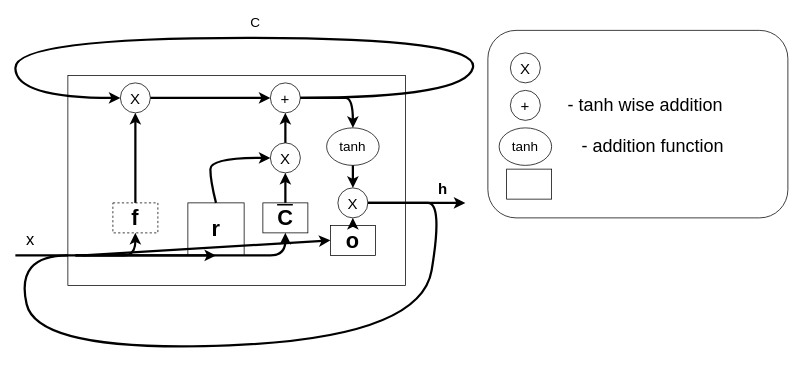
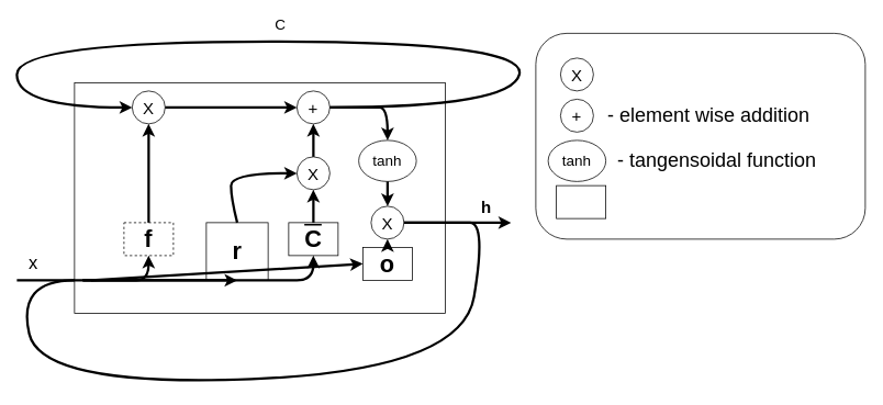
  <mxCell id="0" />
  <mxCell id="1" parent="0" />
  <mxCell id="2" value="" style="rounded=1;whiteSpace=wrap;html=1;fontSize=24;" parent="1" vertex="1"><mxGeometry x="650" y="40" width="400" height="250" as="geometry" /></mxCell>
  <mxCell id="3" value="" style="rounded=0;whiteSpace=wrap;html=1;fontSize=13;" parent="1" vertex="1"><mxGeometry x="90" y="100" width="450" height="280" as="geometry" /></mxCell>
  <mxCell id="4" value="&lt;b&gt;&lt;font style=&quot;font-size: 29px&quot;&gt;f&lt;/font&gt;&lt;/b&gt;" style="rounded=0;whiteSpace=wrap;html=1;dashed=1;" parent="1" vertex="1"><mxGeometry x="150" y="270" width="60" height="40" as="geometry" /></mxCell>
  <mxCell id="5" value="&lt;b&gt;&lt;font style=&quot;font-size: 29px&quot;&gt;r&lt;/font&gt;&lt;/b&gt;" style="rounded=0;whiteSpace=wrap;html=1;" parent="1" vertex="1"><mxGeometry x="250" y="270" width="75" height="70" as="geometry" /></mxCell>
  <mxCell id="6" value="&lt;b&gt;&lt;font style=&quot;font-size: 29px&quot;&gt;&lt;br&gt;&lt;span style=&quot;text-decoration: overline&quot;&gt;C&lt;br&gt;&lt;/span&gt;&amp;nbsp;&lt;br&gt;&lt;/font&gt;&lt;/b&gt;" style="rounded=0;whiteSpace=wrap;html=1;verticalAlign=middle;" parent="1" vertex="1"><mxGeometry x="350" y="270" width="60" height="40" as="geometry" /></mxCell>
  <mxCell id="7" value="&lt;font style=&quot;font-size: 20px&quot;&gt;X&lt;/font&gt;" style="ellipse;whiteSpace=wrap;html=1;aspect=fixed;" parent="1" vertex="1"><mxGeometry x="160" y="110" width="40" height="40" as="geometry" /></mxCell>
  <mxCell id="8" value="" style="endArrow=classic;html=1;entryX=0.5;entryY=1;entryDx=0;entryDy=0;exitX=0.5;exitY=0;exitDx=0;exitDy=0;strokeWidth=3;" parent="1" source="4" target="7" edge="1"><mxGeometry width="50" height="50" relative="1" as="geometry"><mxPoint x="130" y="270" as="sourcePoint" /><mxPoint x="180" y="220" as="targetPoint" /></mxGeometry></mxCell>
  <mxCell id="9" value="" style="curved=1;endArrow=classic;html=1;strokeWidth=3;entryX=0.5;entryY=1;entryDx=0;entryDy=0;" parent="1" target="4" edge="1"><mxGeometry width="50" height="50" relative="1" as="geometry"><mxPoint x="100" y="340" as="sourcePoint" /><mxPoint x="160" y="320" as="targetPoint" /><Array as="points"><mxPoint x="150" y="340" /><mxPoint x="180" y="340" /></Array></mxGeometry></mxCell>
  <mxCell id="10" value="" style="curved=1;endArrow=classic;html=1;strokeWidth=3;entryX=0.5;entryY=1;entryDx=0;entryDy=0;" parent="1" target="5" edge="1"><mxGeometry width="50" height="50" relative="1" as="geometry"><mxPoint x="100" y="340" as="sourcePoint" /><mxPoint x="260" y="330" as="targetPoint" /><Array as="points"><mxPoint x="250" y="340" /><mxPoint x="280" y="340" /></Array></mxGeometry></mxCell>
  <mxCell id="11" value="" style="curved=1;endArrow=classic;html=1;strokeWidth=3;entryX=0.5;entryY=1;entryDx=0;entryDy=0;" parent="1" target="6" edge="1"><mxGeometry width="50" height="50" relative="1" as="geometry"><mxPoint x="20" y="340" as="sourcePoint" /><mxPoint x="380" y="320" as="targetPoint" /><Array as="points"><mxPoint x="340" y="340" /><mxPoint x="380" y="340" /></Array></mxGeometry></mxCell>
  <mxCell id="12" value="&lt;font style=&quot;font-size: 20px&quot;&gt;X&lt;/font&gt;" style="ellipse;whiteSpace=wrap;html=1;aspect=fixed;" parent="1" vertex="1"><mxGeometry x="360" y="190" width="40" height="40" as="geometry" /></mxCell>
  <mxCell id="13" value="" style="endArrow=classic;html=1;strokeWidth=3;exitX=0.5;exitY=0;exitDx=0;exitDy=0;entryX=0.5;entryY=1;entryDx=0;entryDy=0;" parent="1" source="6" target="12" edge="1"><mxGeometry width="50" height="50" relative="1" as="geometry"><mxPoint x="400" y="260" as="sourcePoint" /><mxPoint x="380" y="220" as="targetPoint" /></mxGeometry></mxCell>
  <mxCell id="14" value="" style="curved=1;endArrow=classic;html=1;strokeWidth=3;entryX=0;entryY=0.5;entryDx=0;entryDy=0;exitX=0.5;exitY=0;exitDx=0;exitDy=0;" parent="1" source="5" target="12" edge="1"><mxGeometry width="50" height="50" relative="1" as="geometry"><mxPoint x="260" y="240" as="sourcePoint" /><mxPoint x="310" y="190" as="targetPoint" /><Array as="points"><mxPoint x="280" y="240" /><mxPoint x="280" y="210" /></Array></mxGeometry></mxCell>
  <mxCell id="15" value="&lt;font style=&quot;font-size: 20px&quot;&gt;+&lt;/font&gt;" style="ellipse;whiteSpace=wrap;html=1;aspect=fixed;" parent="1" vertex="1"><mxGeometry x="360" y="110" width="40" height="40" as="geometry" /></mxCell>
  <mxCell id="16" value="" style="endArrow=classic;html=1;strokeWidth=3;exitX=0.5;exitY=0;exitDx=0;exitDy=0;entryX=0.5;entryY=1;entryDx=0;entryDy=0;" parent="1" source="12" target="15" edge="1"><mxGeometry width="50" height="50" relative="1" as="geometry"><mxPoint x="440" y="180" as="sourcePoint" /><mxPoint x="490" y="130" as="targetPoint" /></mxGeometry></mxCell>
  <mxCell id="17" value="" style="endArrow=classic;html=1;strokeWidth=3;exitX=1;exitY=0.5;exitDx=0;exitDy=0;entryX=0;entryY=0.5;entryDx=0;entryDy=0;" parent="1" source="7" target="15" edge="1"><mxGeometry width="50" height="50" relative="1" as="geometry"><mxPoint x="220" y="160" as="sourcePoint" /><mxPoint x="270" y="110" as="targetPoint" /></mxGeometry></mxCell>
  <mxCell id="18" value="&lt;b&gt;&lt;font style=&quot;font-size: 29px&quot;&gt;o&lt;/font&gt;&lt;/b&gt;" style="rounded=0;whiteSpace=wrap;html=1;" parent="1" vertex="1"><mxGeometry x="440" y="300" width="60" height="40" as="geometry" /></mxCell>
  <mxCell id="19" value="" style="endArrow=classic;html=1;strokeWidth=3;entryX=0;entryY=0.5;entryDx=0;entryDy=0;" parent="1" target="18" edge="1"><mxGeometry width="50" height="50" relative="1" as="geometry"><mxPoint x="110" y="340" as="sourcePoint" /><mxPoint x="400" y="360" as="targetPoint" /></mxGeometry></mxCell>
  <mxCell id="20" value="&lt;font style=&quot;font-size: 18px&quot;&gt;tanh&lt;/font&gt;" style="ellipse;whiteSpace=wrap;html=1;" parent="1" vertex="1"><mxGeometry x="435" y="170" width="70" height="50" as="geometry" /></mxCell>
  <mxCell id="21" value="" style="curved=1;endArrow=classic;html=1;strokeWidth=3;exitX=1;exitY=0.5;exitDx=0;exitDy=0;entryX=0.5;entryY=0;entryDx=0;entryDy=0;" parent="1" source="15" target="20" edge="1"><mxGeometry width="50" height="50" relative="1" as="geometry"><mxPoint x="430" y="160" as="sourcePoint" /><mxPoint x="480" y="110" as="targetPoint" /><Array as="points"><mxPoint x="450" y="130" /><mxPoint x="470" y="130" /></Array></mxGeometry></mxCell>
  <mxCell id="22" value="&lt;font style=&quot;font-size: 20px&quot;&gt;X&lt;/font&gt;" style="ellipse;whiteSpace=wrap;html=1;aspect=fixed;" parent="1" vertex="1"><mxGeometry x="450" y="250" width="40" height="40" as="geometry" /></mxCell>
  <mxCell id="23" value="" style="endArrow=classic;html=1;strokeWidth=3;exitX=0.5;exitY=1;exitDx=0;exitDy=0;entryX=0.5;entryY=0;entryDx=0;entryDy=0;" parent="1" source="20" target="22" edge="1"><mxGeometry width="50" height="50" relative="1" as="geometry"><mxPoint x="530" y="250" as="sourcePoint" /><mxPoint x="580" y="200" as="targetPoint" /></mxGeometry></mxCell>
  <mxCell id="24" value="" style="endArrow=classic;html=1;strokeWidth=3;exitX=0.5;exitY=0;exitDx=0;exitDy=0;entryX=0.5;entryY=1;entryDx=0;entryDy=0;" parent="1" source="18" target="22" edge="1"><mxGeometry width="50" height="50" relative="1" as="geometry"><mxPoint x="500" y="330" as="sourcePoint" /><mxPoint x="550" y="280" as="targetPoint" /></mxGeometry></mxCell>
  <mxCell id="25" value="" style="endArrow=classic;html=1;strokeWidth=3;exitX=1;exitY=0.5;exitDx=0;exitDy=0;" parent="1" source="22" edge="1"><mxGeometry width="50" height="50" relative="1" as="geometry"><mxPoint x="540" y="300" as="sourcePoint" /><mxPoint x="620" y="270" as="targetPoint" /></mxGeometry></mxCell>
  <mxCell id="26" value="&lt;font style=&quot;font-size: 20px&quot;&gt;&lt;b&gt;h&lt;/b&gt;&lt;/font&gt;" style="text;html=1;strokeColor=none;fillColor=none;align=center;verticalAlign=middle;whiteSpace=wrap;rounded=0;fontSize=13;" parent="1" vertex="1"><mxGeometry x="570" y="240" width="40" height="20" as="geometry" /></mxCell>
  <mxCell id="27" value="" style="curved=1;endArrow=classic;html=1;strokeWidth=3;fontSize=13;exitX=1;exitY=0.5;exitDx=0;exitDy=0;entryX=0;entryY=0.5;entryDx=0;entryDy=0;" parent="1" source="15" target="7" edge="1"><mxGeometry width="50" height="50" relative="1" as="geometry"><mxPoint x="510" y="150" as="sourcePoint" /><mxPoint x="130" y="120" as="targetPoint" /><Array as="points"><mxPoint x="620" y="130" /><mxPoint x="640" y="50" /><mxPoint x="20" y="50" /><mxPoint x="20" y="130" /></Array></mxGeometry></mxCell>
  <mxCell id="28" value="" style="curved=1;endArrow=none;html=1;strokeWidth=3;fontSize=13;exitX=1;exitY=0.5;exitDx=0;exitDy=0;endFill=0;" parent="1" source="22" edge="1"><mxGeometry width="50" height="50" relative="1" as="geometry"><mxPoint x="560" y="360" as="sourcePoint" /><mxPoint x="90" y="340" as="targetPoint" /><Array as="points"><mxPoint x="550" y="270" /><mxPoint x="590" y="270" /><mxPoint x="560" y="450" /><mxPoint x="50" y="470" /><mxPoint x="20" y="340" /></Array></mxGeometry></mxCell>
  <mxCell id="29" value="&lt;font style=&quot;font-size: 18px&quot;&gt;C&lt;/font&gt;" style="text;html=1;strokeColor=none;fillColor=none;align=center;verticalAlign=middle;whiteSpace=wrap;rounded=0;fontSize=13;" parent="1" vertex="1"><mxGeometry x="320" y="20" width="40" height="20" as="geometry" /></mxCell>
  <mxCell id="30" value="&lt;font style=&quot;font-size: 22px&quot;&gt;x&lt;/font&gt;" style="text;html=1;strokeColor=none;fillColor=none;align=center;verticalAlign=middle;whiteSpace=wrap;rounded=0;fontSize=13;" parent="1" vertex="1"><mxGeometry x="20" y="310" width="40" height="20" as="geometry" /></mxCell>
  <mxCell id="31" value="&lt;font style=&quot;font-size: 20px&quot;&gt;X&lt;/font&gt;" style="ellipse;whiteSpace=wrap;html=1;aspect=fixed;" parent="1" vertex="1"><mxGeometry x="680" y="70" width="40" height="40" as="geometry" /></mxCell>
  <mxCell id="32" value="&lt;font style=&quot;font-size: 20px&quot;&gt;+&lt;/font&gt;" style="ellipse;whiteSpace=wrap;html=1;aspect=fixed;" parent="1" vertex="1"><mxGeometry x="680" y="120" width="40" height="40" as="geometry" /></mxCell>
  <mxCell id="33" value="&lt;font style=&quot;font-size: 18px&quot;&gt;tanh&lt;/font&gt;" style="ellipse;whiteSpace=wrap;html=1;" parent="1" vertex="1"><mxGeometry x="665" y="170" width="70" height="50" as="geometry" /></mxCell>
  <mxCell id="34" value="" style="rounded=0;whiteSpace=wrap;html=1;" parent="1" vertex="1"><mxGeometry x="675" y="225" width="60" height="40" as="geometry" /></mxCell>
- <mxCell id="35" value="- tanh wise addition" style="text;html=1;strokeColor=none;fillColor=none;align=center;verticalAlign=middle;whiteSpace=wrap;rounded=0;fontSize=24;" parent="1" vertex="1"><mxGeometry x="700" y="125" width="320" height="30" as="geometry" /></mxCell>
- <mxCell id="36" value="- addition function" style="text;html=1;strokeColor=none;fillColor=none;align=center;verticalAlign=middle;whiteSpace=wrap;rounded=0;fontSize=24;" parent="1" vertex="1"><mxGeometry x="710" y="180" width="320" height="30" as="geometry" /></mxCell>
+ <mxCell id="35" value="- element wise addition" style="text;html=1;strokeColor=none;fillColor=none;align=center;verticalAlign=middle;whiteSpace=wrap;rounded=0;fontSize=24;" parent="1" vertex="1"><mxGeometry x="700" y="125" width="320" height="30" as="geometry" /></mxCell>
+ <mxCell id="36" value="- tangensoidal function" style="text;html=1;strokeColor=none;fillColor=none;align=center;verticalAlign=middle;whiteSpace=wrap;rounded=0;fontSize=24;" parent="1" vertex="1"><mxGeometry x="710" y="180" width="320" height="30" as="geometry" /></mxCell>
